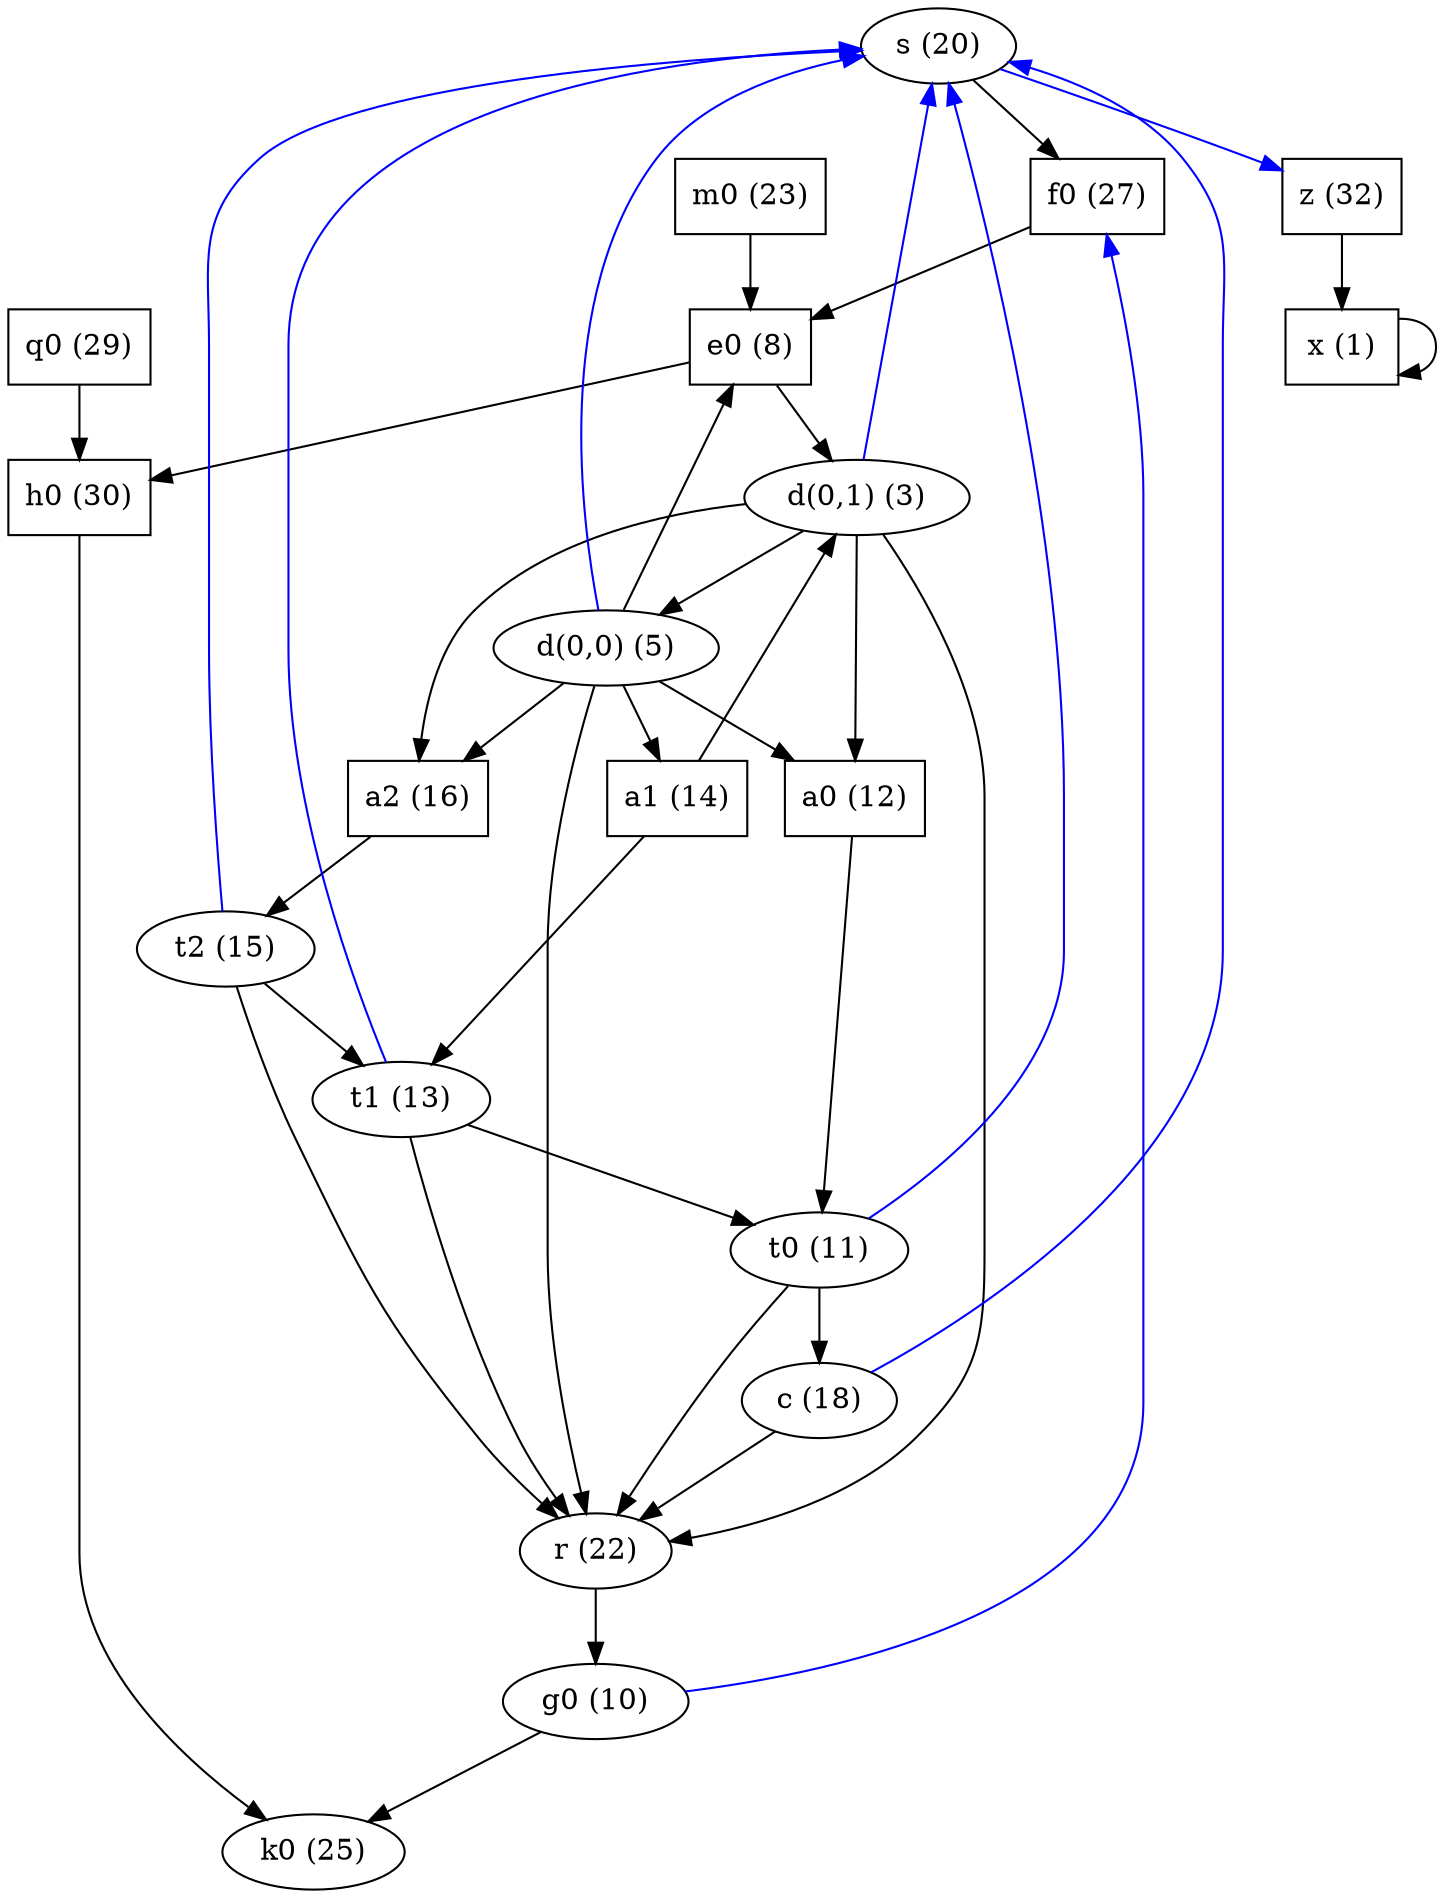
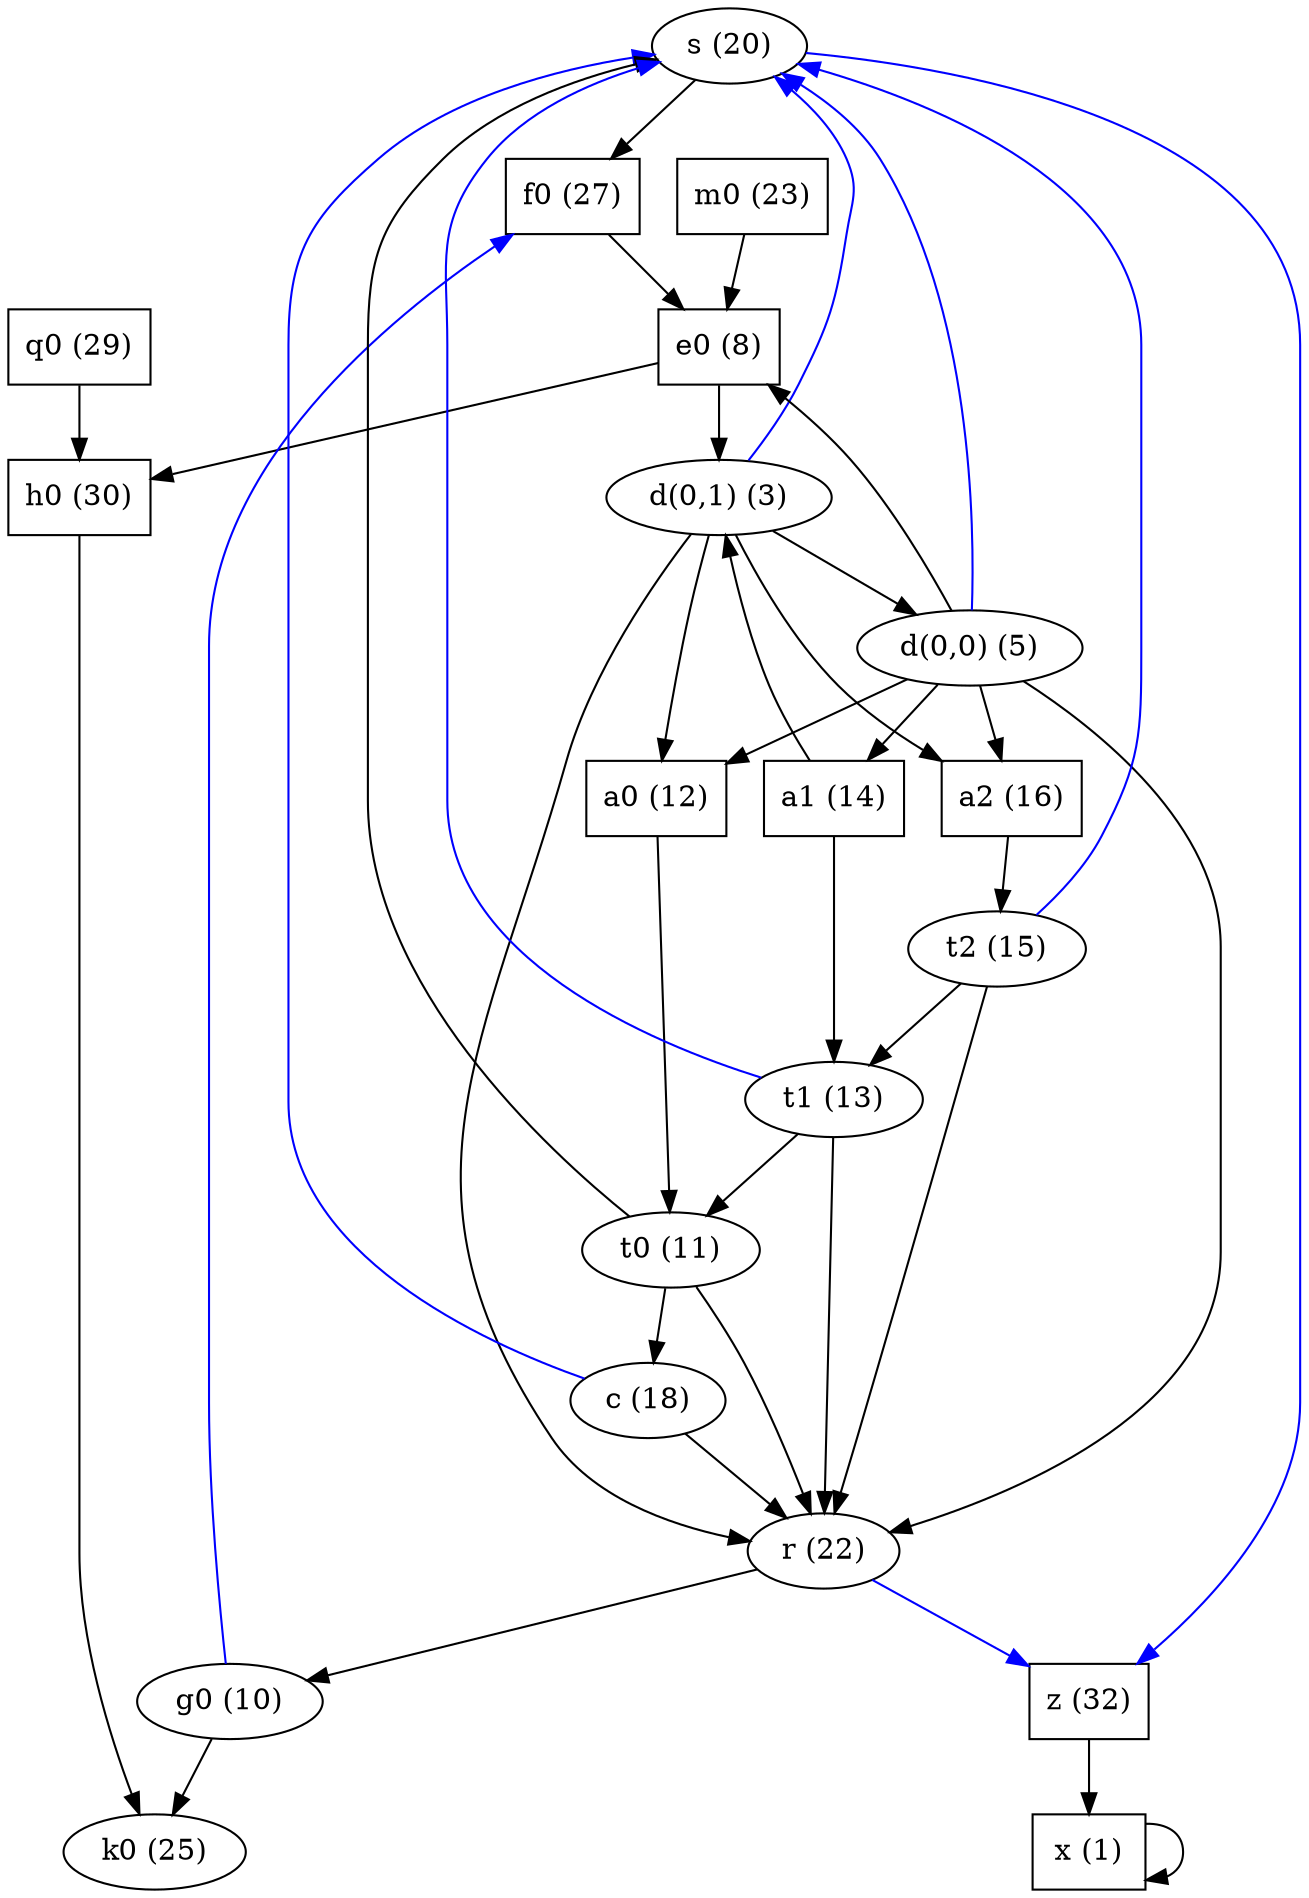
  digraph {
    node [color=black]
    x [label="\N (1)" shape=polygon]
    s [label="\N (20)"]
    z [label="\N (32)" shape=polygon]
    f0 [label="\N (27)" shape=polygon]
    e0 [label="\N (8)" shape=polygon]
    "d(0,1)" [label="\N (3)"]
    h0 [label="\N (30)" shape=polygon]
    r [label="\N (22)"]
    a0 [label="\N (12)" shape=polygon]
    a2 [label="\N (16)" shape=polygon]
    "d(0,0)" [label="\N (5)"]
    k0 [label="\N (25)"]
    c [label="\N (18)"]
    g0 [label="\N (10)"]
    t0 [label="\N (11)"]
    a1 [label="\N (14)" shape=polygon]
    t1 [label="\N (13)"]
    t2 [label="\N (15)"]
    m0 [label="\N (23)" shape=polygon]
    q0 [label="\N (29)" shape=polygon]
    x -> x
    s -> z [color=blue]
    s -> f0
    z -> x
    f0 -> e0
    e0 -> "d(0,1)"
    e0 -> h0
    "d(0,1)" -> s [color=blue]
    "d(0,1)" -> r
    "d(0,1)" -> a0
    "d(0,1)" -> a2
    "d(0,1)" -> "d(0,0)"
    h0 -> k0
+   r -> z [color=blue]
    r -> g0
    a0 -> t0
    a2 -> t2
    "d(0,0)" -> s [color=blue]
    "d(0,0)" -> e0
    "d(0,0)" -> r
    "d(0,0)" -> a0
    "d(0,0)" -> a2
    "d(0,0)" -> a1
    c -> s [color=blue]
    c -> r
    g0 -> f0 [color=blue]
    g0 -> k0
-   t0 -> s [color=blue]
+   t0 -> s [color=black]
    t0 -> r
    t0 -> c
    a1 -> "d(0,1)"
    a1 -> t1
    t1 -> s [color=blue]
    t1 -> r
    t1 -> t0
    t2 -> s [color=blue]
    t2 -> r
    t2 -> t1
    m0 -> e0
    q0 -> h0
  }
